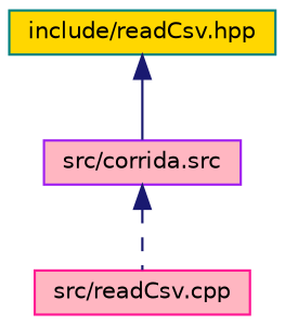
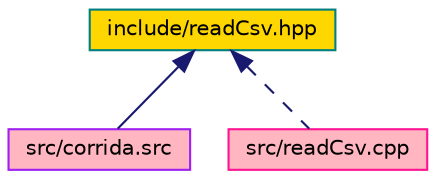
  digraph {
    node [fillcolor=lightpink fontname=Helvetica fontsize=10 shape=record style=filled]
    edge [color=midnightblue dir=back fontname=Helvetica fontsize=10 labelfontname=Helvetica labelfontsize=10]
    n1 [color=teal fillcolor=gold fontcolor=black height=0.2 label="include/readCsv.hpp" width=0.4]
    n2 [color=purple height=0.2 label="src/corrida.src" width=0.4]
    n3 [color=deeppink height=0.2 label="src/readCsv.cpp" width=0.4]
    n1 -> n2 [style=solid]
-   n2 -> n3 [style=dashed]
+   n1 -> n3 [style=dashed]
  }
